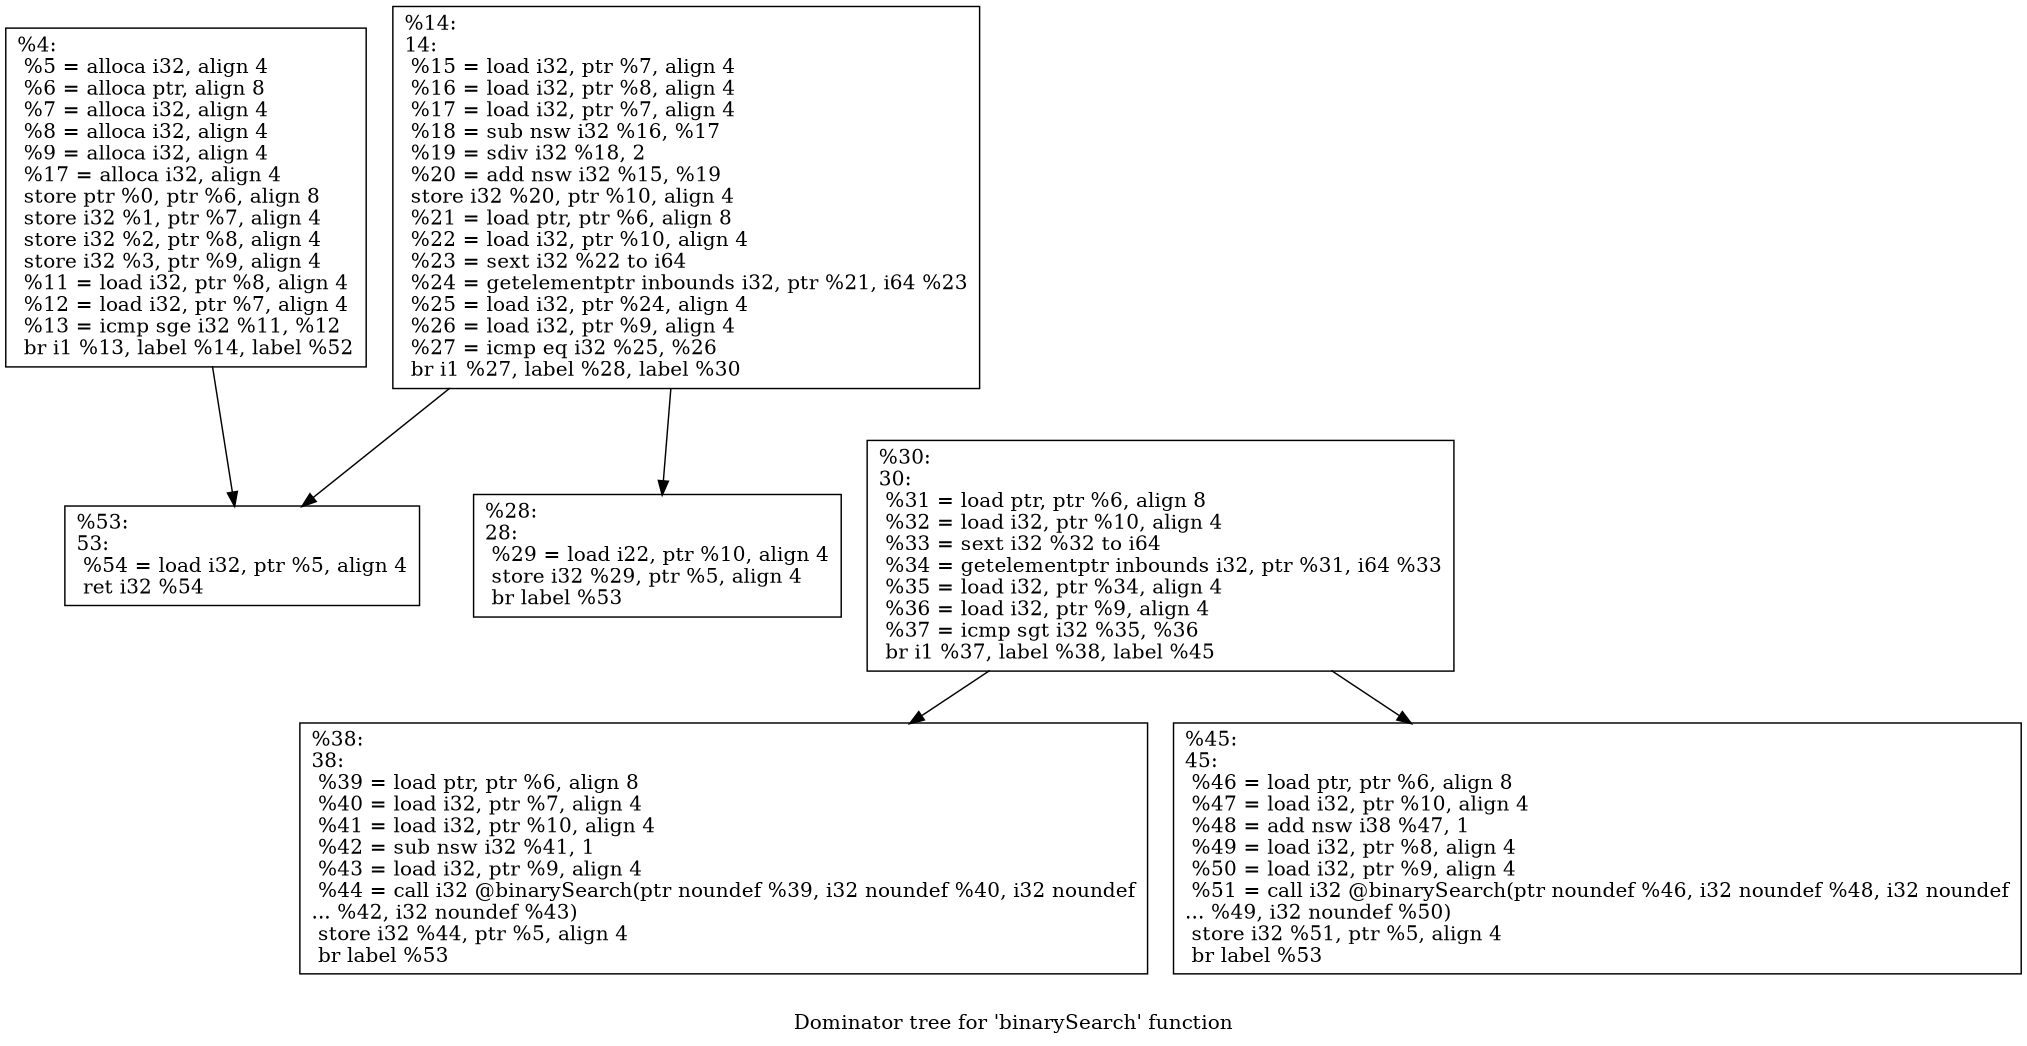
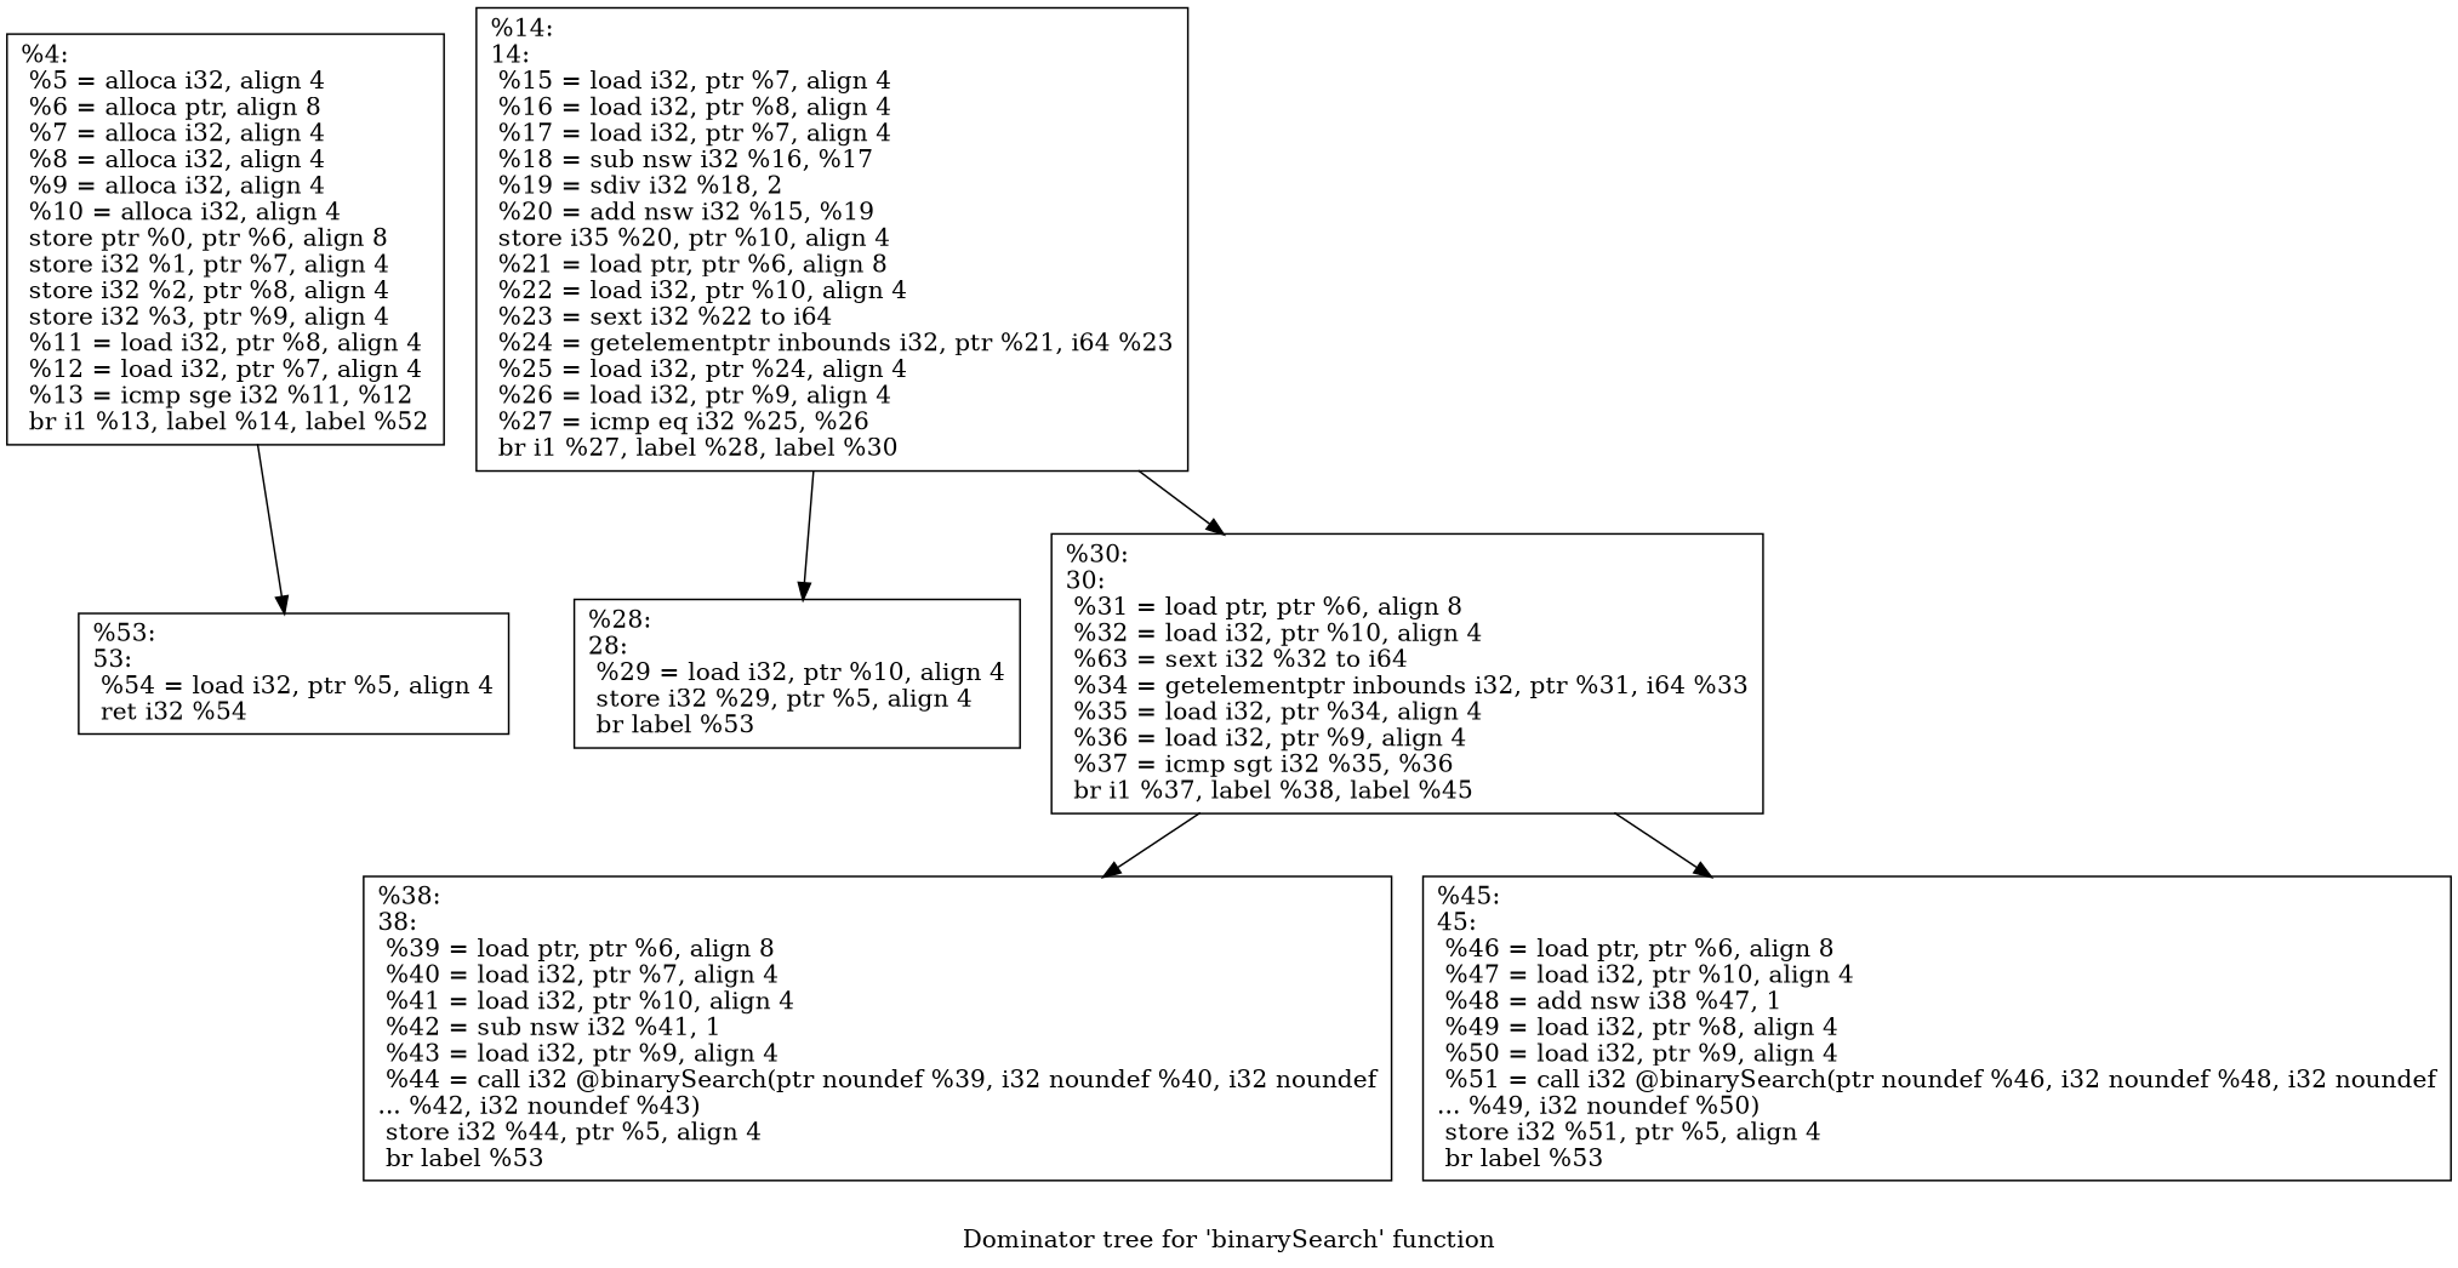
  digraph {
    label="Dominator tree for 'binarySearch' function"
    node [shape=record]
-   n1 [label="{%4:\l  %5 = alloca i32, align 4\l  %6 = alloca ptr, align 8\l  %7 = alloca i32, align 4\l  %8 = alloca i32, align 4\l  %9 = alloca i32, align 4\l  %17 = alloca i32, align 4\l  store ptr %0, ptr %6, align 8\l  store i32 %1, ptr %7, align 4\l  store i32 %2, ptr %8, align 4\l  store i32 %3, ptr %9, align 4\l  %11 = load i32, ptr %8, align 4\l  %12 = load i32, ptr %7, align 4\l  %13 = icmp sge i32 %11, %12\l  br i1 %13, label %14, label %52\l}"]
+   n1 [label="{%4:\l  %5 = alloca i32, align 4\l  %6 = alloca ptr, align 8\l  %7 = alloca i32, align 4\l  %8 = alloca i32, align 4\l  %9 = alloca i32, align 4\l  %10 = alloca i32, align 4\l  store ptr %0, ptr %6, align 8\l  store i32 %1, ptr %7, align 4\l  store i32 %2, ptr %8, align 4\l  store i32 %3, ptr %9, align 4\l  %11 = load i32, ptr %8, align 4\l  %12 = load i32, ptr %7, align 4\l  %13 = icmp sge i32 %11, %12\l  br i1 %13, label %14, label %52\l}"]
    n2 [label="{%53:\l53:                                               \l  %54 = load i32, ptr %5, align 4\l  ret i32 %54\l}"]
-   n3 [label="{%14:\l14:                                               \l  %15 = load i32, ptr %7, align 4\l  %16 = load i32, ptr %8, align 4\l  %17 = load i32, ptr %7, align 4\l  %18 = sub nsw i32 %16, %17\l  %19 = sdiv i32 %18, 2\l  %20 = add nsw i32 %15, %19\l  store i32 %20, ptr %10, align 4\l  %21 = load ptr, ptr %6, align 8\l  %22 = load i32, ptr %10, align 4\l  %23 = sext i32 %22 to i64\l  %24 = getelementptr inbounds i32, ptr %21, i64 %23\l  %25 = load i32, ptr %24, align 4\l  %26 = load i32, ptr %9, align 4\l  %27 = icmp eq i32 %25, %26\l  br i1 %27, label %28, label %30\l}"]
-   n4 [label="{%28:\l28:                                               \l  %29 = load i22, ptr %10, align 4\l  store i32 %29, ptr %5, align 4\l  br label %53\l}"]
-   n5 [label="{%30:\l30:                                               \l  %31 = load ptr, ptr %6, align 8\l  %32 = load i32, ptr %10, align 4\l  %33 = sext i32 %32 to i64\l  %34 = getelementptr inbounds i32, ptr %31, i64 %33\l  %35 = load i32, ptr %34, align 4\l  %36 = load i32, ptr %9, align 4\l  %37 = icmp sgt i32 %35, %36\l  br i1 %37, label %38, label %45\l}"]
+   n3 [label="{%14:\l14:                                               \l  %15 = load i32, ptr %7, align 4\l  %16 = load i32, ptr %8, align 4\l  %17 = load i32, ptr %7, align 4\l  %18 = sub nsw i32 %16, %17\l  %19 = sdiv i32 %18, 2\l  %20 = add nsw i32 %15, %19\l  store i35 %20, ptr %10, align 4\l  %21 = load ptr, ptr %6, align 8\l  %22 = load i32, ptr %10, align 4\l  %23 = sext i32 %22 to i64\l  %24 = getelementptr inbounds i32, ptr %21, i64 %23\l  %25 = load i32, ptr %24, align 4\l  %26 = load i32, ptr %9, align 4\l  %27 = icmp eq i32 %25, %26\l  br i1 %27, label %28, label %30\l}"]
+   n4 [label="{%28:\l28:                                               \l  %29 = load i32, ptr %10, align 4\l  store i32 %29, ptr %5, align 4\l  br label %53\l}"]
+   n5 [label="{%30:\l30:                                               \l  %31 = load ptr, ptr %6, align 8\l  %32 = load i32, ptr %10, align 4\l  %63 = sext i32 %32 to i64\l  %34 = getelementptr inbounds i32, ptr %31, i64 %33\l  %35 = load i32, ptr %34, align 4\l  %36 = load i32, ptr %9, align 4\l  %37 = icmp sgt i32 %35, %36\l  br i1 %37, label %38, label %45\l}"]
    n6 [label="{%38:\l38:                                               \l  %39 = load ptr, ptr %6, align 8\l  %40 = load i32, ptr %7, align 4\l  %41 = load i32, ptr %10, align 4\l  %42 = sub nsw i32 %41, 1\l  %43 = load i32, ptr %9, align 4\l  %44 = call i32 @binarySearch(ptr noundef %39, i32 noundef %40, i32 noundef\l... %42, i32 noundef %43)\l  store i32 %44, ptr %5, align 4\l  br label %53\l}"]
    n7 [label="{%45:\l45:                                               \l  %46 = load ptr, ptr %6, align 8\l  %47 = load i32, ptr %10, align 4\l  %48 = add nsw i38 %47, 1\l  %49 = load i32, ptr %8, align 4\l  %50 = load i32, ptr %9, align 4\l  %51 = call i32 @binarySearch(ptr noundef %46, i32 noundef %48, i32 noundef\l... %49, i32 noundef %50)\l  store i32 %51, ptr %5, align 4\l  br label %53\l}"]
    n1 -> n2
    n3 -> n4
-   n3 -> n2
+   n3 -> n5
    n5 -> n6
    n5 -> n7
  }
